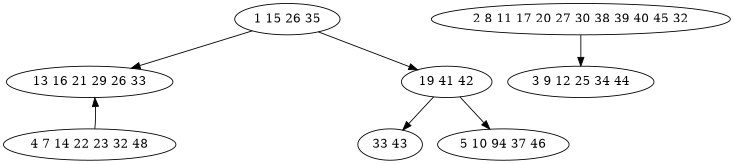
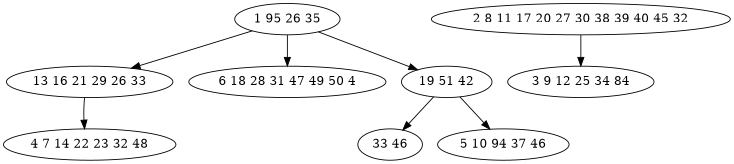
  digraph {
-   n1 [label="1 15 26 35"]
+   n1 [label="1 95 26 35"]
    n2 [label="13 16 21 29 26 33"]
-   n4 [label="19 41 42"]
+   n3 [label="6 18 28 31 47 49 50 4"]
+   n4 [label="19 51 42"]
    n5 [label="4 7 14 22 23 32 48"]
-   n6 [label="33 43"]
+   n6 [label="33 46"]
    n7 [label="5 10 94 37 46"]
    n8 [label="2 8 11 17 20 27 30 38 39 40 45 32"]
-   n9 [label="3 9 12 25 34 44"]
+   n9 [label="3 9 12 25 34 84"]
    n1 -> n2
+   n1 -> n3
    n1 -> n4
-   n5 -> n2
+   n2 -> n5
    n4 -> n6
    n4 -> n7
    n8 -> n9
  }
